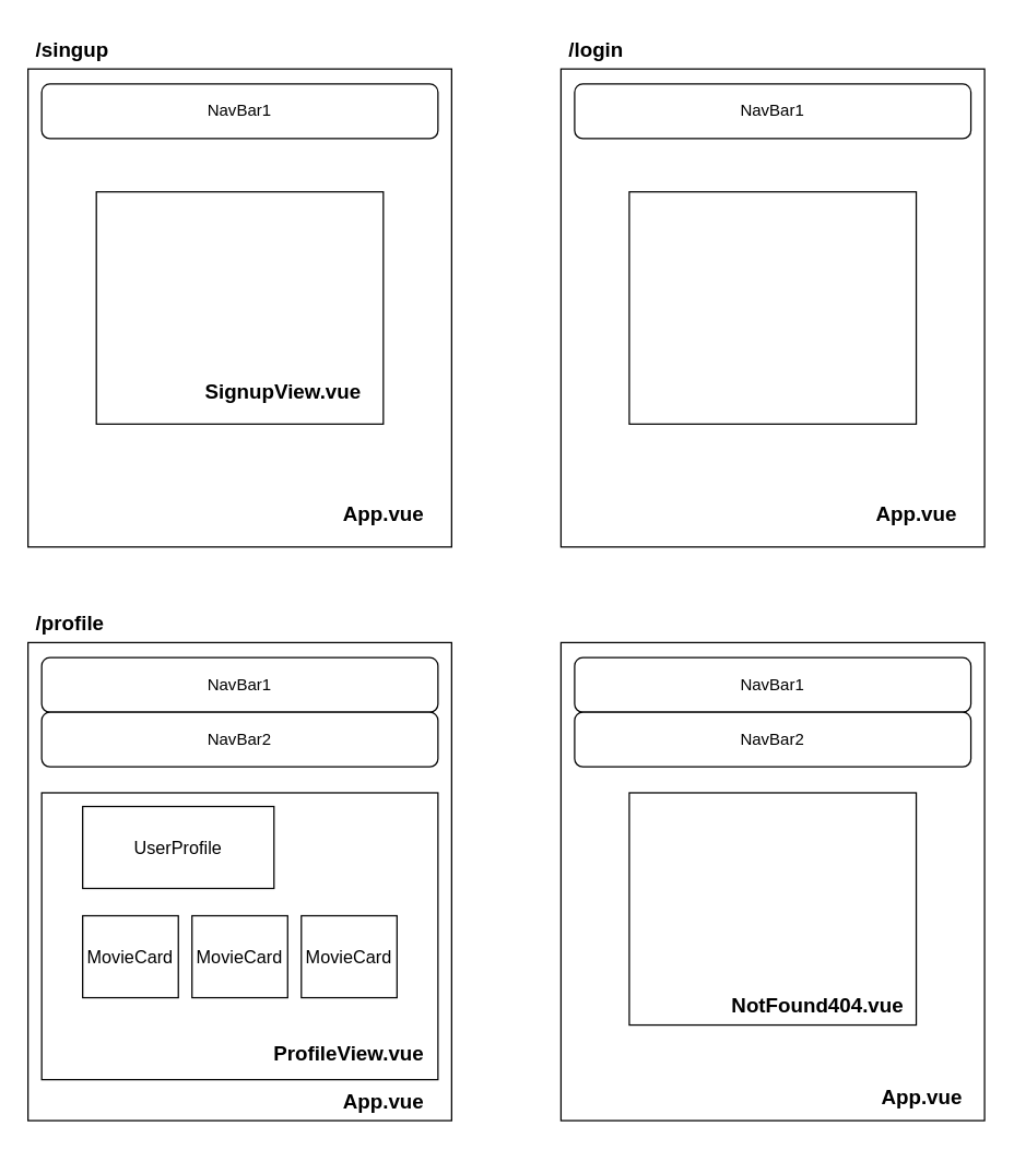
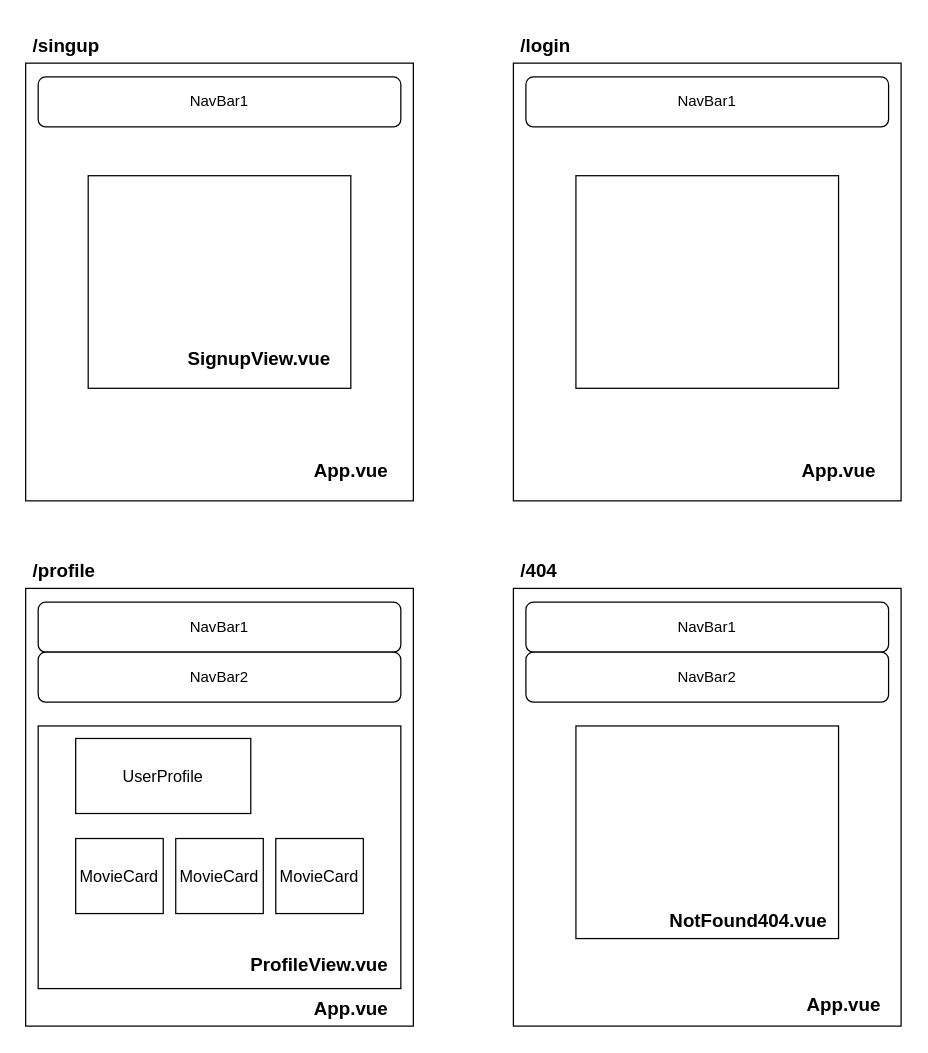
  <mxCell id="0" />
  <mxCell id="1" parent="0" />
  <mxCell id="2" value="" style="rounded=0;whiteSpace=wrap;html=1;" vertex="1" parent="1"><mxGeometry x="410" y="470" width="310" height="350" as="geometry" /></mxCell>
  <mxCell id="3" value="" style="rounded=0;whiteSpace=wrap;html=1;fontSize=15;" vertex="1" parent="1"><mxGeometry x="460" y="580" width="210" height="170" as="geometry" /></mxCell>
  <mxCell id="4" value="" style="rounded=0;whiteSpace=wrap;html=1;" parent="1" vertex="1"><mxGeometry x="20" y="50" width="310" height="350" as="geometry" /></mxCell>
  <mxCell id="5" value="" style="rounded=0;whiteSpace=wrap;html=1;fontSize=15;" parent="1" vertex="1"><mxGeometry x="70" y="140" width="210" height="170" as="geometry" /></mxCell>
  <mxCell id="6" value="NavBar1" style="rounded=1;whiteSpace=wrap;html=1;" parent="1" vertex="1"><mxGeometry x="30" y="61" width="290" height="40" as="geometry" /></mxCell>
  <mxCell id="7" value="/singup" style="text;strokeColor=none;fillColor=none;align=left;verticalAlign=middle;spacingLeft=4;spacingRight=4;overflow=hidden;points=[[0,0.5],[1,0.5]];portConstraint=eastwest;rotatable=0;fontStyle=1;fontSize=15;" parent="1" vertex="1"><mxGeometry x="20" y="20" width="110" height="30" as="geometry" /></mxCell>
  <mxCell id="8" value="SignupView.vue" style="text;strokeColor=none;fillColor=none;align=right;verticalAlign=middle;spacingLeft=4;spacingRight=4;overflow=hidden;points=[[0,0.5],[1,0.5]];portConstraint=eastwest;rotatable=0;fontStyle=1;fontSize=15;" parent="1" vertex="1"><mxGeometry x="140" y="270" width="130" height="30" as="geometry" /></mxCell>
  <mxCell id="9" value="App.vue" style="text;strokeColor=none;fillColor=none;align=right;verticalAlign=middle;spacingLeft=4;spacingRight=4;overflow=hidden;points=[[0,0.5],[1,0.5]];portConstraint=eastwest;rotatable=0;fontStyle=1;fontSize=15;" parent="1" vertex="1"><mxGeometry x="206" y="360" width="110" height="30" as="geometry" /></mxCell>
  <mxCell id="10" value="" style="rounded=0;whiteSpace=wrap;html=1;" parent="1" vertex="1"><mxGeometry x="20" y="470" width="310" height="350" as="geometry" /></mxCell>
  <mxCell id="11" value="" style="rounded=0;whiteSpace=wrap;html=1;fontSize=15;" parent="1" vertex="1"><mxGeometry x="30" y="580" width="290" height="210" as="geometry" /></mxCell>
  <mxCell id="12" value="NavBar1" style="rounded=1;whiteSpace=wrap;html=1;" parent="1" vertex="1"><mxGeometry x="30" y="481" width="290" height="40" as="geometry" /></mxCell>
  <mxCell id="13" value="/profile" style="text;strokeColor=none;fillColor=none;align=left;verticalAlign=middle;spacingLeft=4;spacingRight=4;overflow=hidden;points=[[0,0.5],[1,0.5]];portConstraint=eastwest;rotatable=0;fontStyle=1;fontSize=15;" parent="1" vertex="1"><mxGeometry x="20" y="440" width="110" height="30" as="geometry" /></mxCell>
  <mxCell id="14" value="ProfileView.vue" style="text;strokeColor=none;fillColor=none;align=right;verticalAlign=middle;spacingLeft=4;spacingRight=4;overflow=hidden;points=[[0,0.5],[1,0.5]];portConstraint=eastwest;rotatable=0;fontStyle=1;fontSize=15;" parent="1" vertex="1"><mxGeometry x="196" y="755" width="120" height="30" as="geometry" /></mxCell>
  <mxCell id="15" value="App.vue" style="text;strokeColor=none;fillColor=none;align=right;verticalAlign=middle;spacingLeft=4;spacingRight=4;overflow=hidden;points=[[0,0.5],[1,0.5]];portConstraint=eastwest;rotatable=0;fontStyle=1;fontSize=15;" parent="1" vertex="1"><mxGeometry x="238" y="790" width="78" height="30" as="geometry" /></mxCell>
  <mxCell id="16" value="NavBar2" style="rounded=1;whiteSpace=wrap;html=1;" parent="1" vertex="1"><mxGeometry x="30" y="521" width="290" height="40" as="geometry" /></mxCell>
  <mxCell id="17" value="MovieCard" style="rounded=0;whiteSpace=wrap;html=1;fontSize=13;" parent="1" vertex="1"><mxGeometry x="60" y="670" width="70" height="60" as="geometry" /></mxCell>
  <mxCell id="18" value="MovieCard" style="rounded=0;whiteSpace=wrap;html=1;fontSize=13;" parent="1" vertex="1"><mxGeometry x="140" y="670" width="70" height="60" as="geometry" /></mxCell>
  <mxCell id="19" value="MovieCard" style="rounded=0;whiteSpace=wrap;html=1;fontSize=13;" parent="1" vertex="1"><mxGeometry x="220" y="670" width="70" height="60" as="geometry" /></mxCell>
  <mxCell id="20" value="/login" style="text;strokeColor=none;fillColor=none;align=left;verticalAlign=middle;spacingLeft=4;spacingRight=4;overflow=hidden;points=[[0,0.5],[1,0.5]];portConstraint=eastwest;rotatable=0;fontStyle=1;fontSize=15;" vertex="1" parent="1"><mxGeometry x="410" y="20" width="110" height="30" as="geometry" /></mxCell>
  <mxCell id="21" value="" style="rounded=0;whiteSpace=wrap;html=1;" vertex="1" parent="1"><mxGeometry x="410" y="50" width="310" height="350" as="geometry" /></mxCell>
  <mxCell id="22" value="" style="rounded=0;whiteSpace=wrap;html=1;fontSize=15;" vertex="1" parent="1"><mxGeometry x="460" y="140" width="210" height="170" as="geometry" /></mxCell>
  <mxCell id="23" value="NavBar1" style="rounded=1;whiteSpace=wrap;html=1;" vertex="1" parent="1"><mxGeometry x="420" y="61" width="290" height="40" as="geometry" /></mxCell>
  <mxCell id="24" value="App.vue" style="text;strokeColor=none;fillColor=none;align=right;verticalAlign=middle;spacingLeft=4;spacingRight=4;overflow=hidden;points=[[0,0.5],[1,0.5]];portConstraint=eastwest;rotatable=0;fontStyle=1;fontSize=15;" vertex="1" parent="1"><mxGeometry x="596" y="360" width="110" height="30" as="geometry" /></mxCell>
  <mxCell id="25" value="UserProfile" style="rounded=0;whiteSpace=wrap;html=1;fontSize=13;" vertex="1" parent="1"><mxGeometry x="60" y="590" width="140" height="60" as="geometry" /></mxCell>
  <mxCell id="26" value="NavBar1" style="rounded=1;whiteSpace=wrap;html=1;" vertex="1" parent="1"><mxGeometry x="420" y="481" width="290" height="40" as="geometry" /></mxCell>
+ <mxCell id="27" value="/404" style="text;strokeColor=none;fillColor=none;align=left;verticalAlign=middle;spacingLeft=4;spacingRight=4;overflow=hidden;points=[[0,0.5],[1,0.5]];portConstraint=eastwest;rotatable=0;fontStyle=1;fontSize=15;" vertex="1" parent="1"><mxGeometry x="410" y="440" width="110" height="30" as="geometry" /></mxCell>
  <mxCell id="28" value="NotFound404.vue" style="text;strokeColor=none;fillColor=none;align=right;verticalAlign=middle;spacingLeft=4;spacingRight=4;overflow=hidden;points=[[0,0.5],[1,0.5]];portConstraint=eastwest;rotatable=0;fontStyle=1;fontSize=15;" vertex="1" parent="1"><mxGeometry x="523" y="720" width="144" height="30" as="geometry" /></mxCell>
  <mxCell id="29" value="App.vue" style="text;strokeColor=none;fillColor=none;align=right;verticalAlign=middle;spacingLeft=4;spacingRight=4;overflow=hidden;points=[[0,0.5],[1,0.5]];portConstraint=eastwest;rotatable=0;fontStyle=1;fontSize=15;" vertex="1" parent="1"><mxGeometry x="632" y="787" width="78" height="30" as="geometry" /></mxCell>
  <mxCell id="30" value="NavBar2" style="rounded=1;whiteSpace=wrap;html=1;" vertex="1" parent="1"><mxGeometry x="420" y="521" width="290" height="40" as="geometry" /></mxCell>
